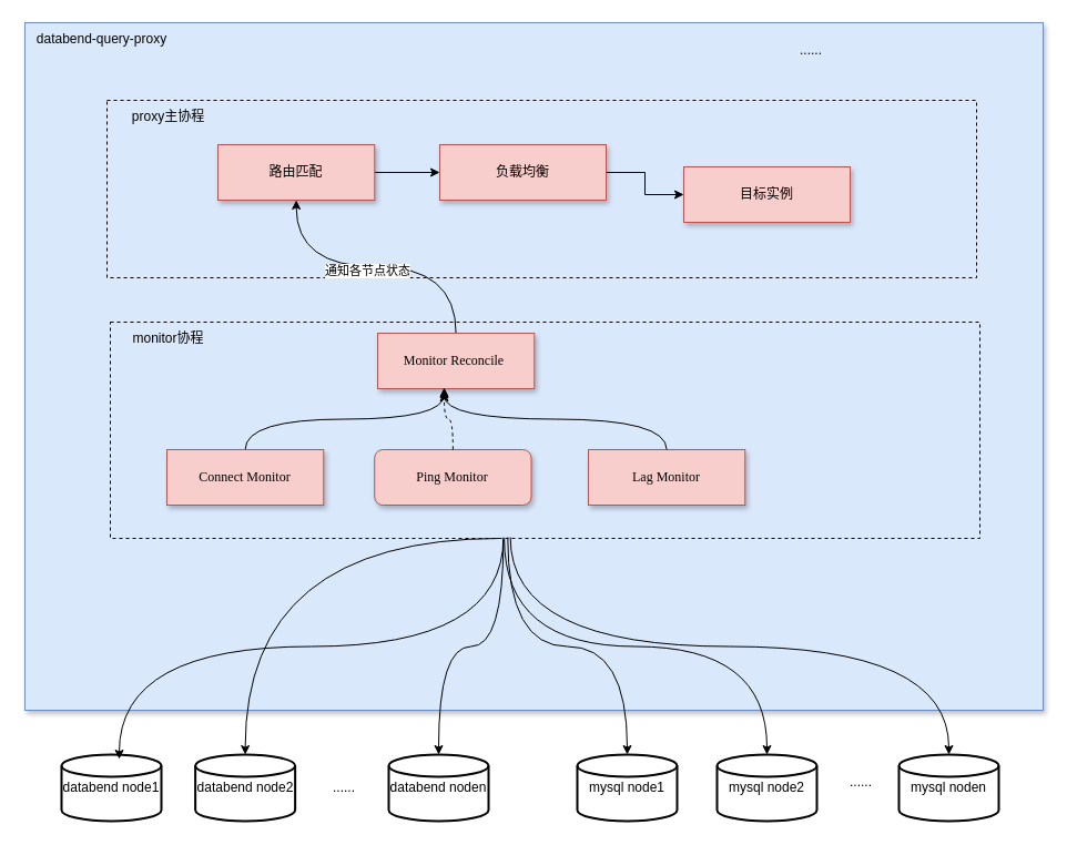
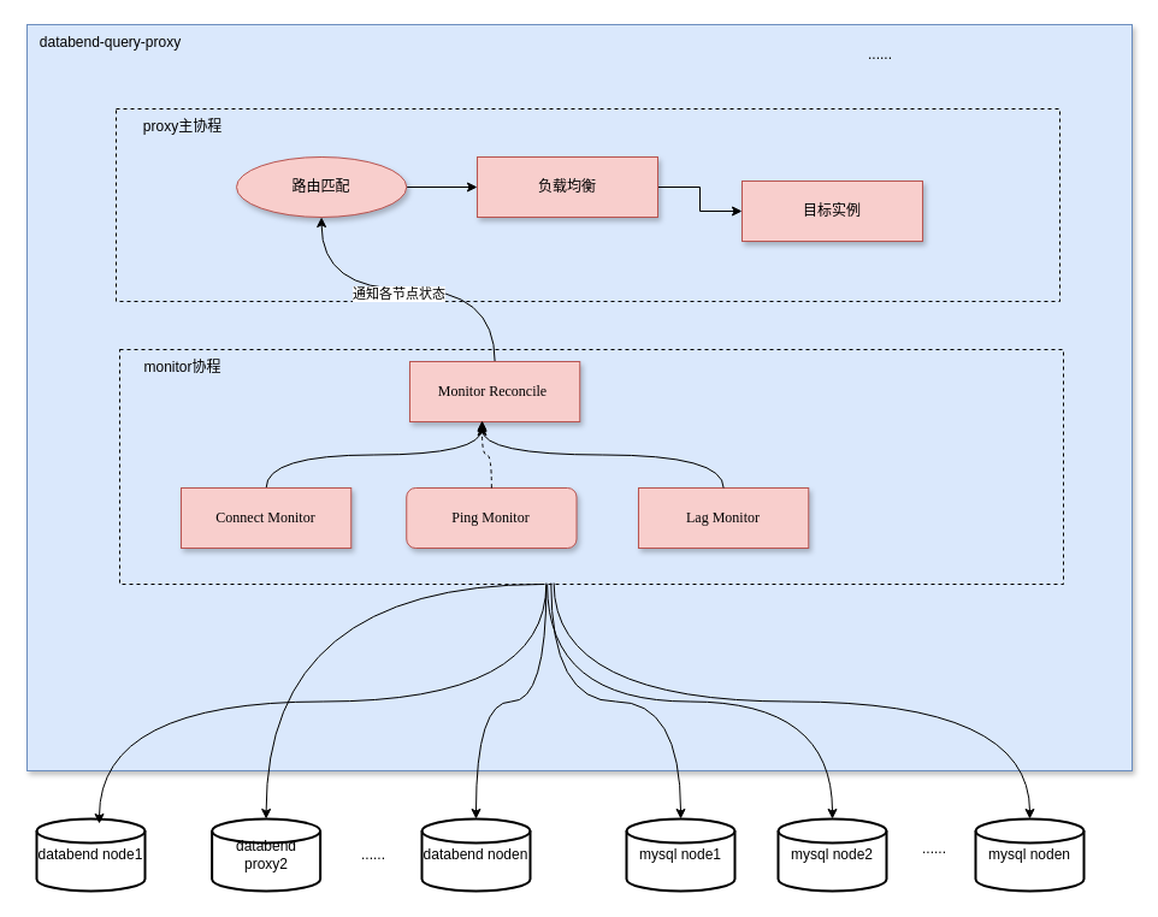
  <mxCell id="0" />
  <mxCell id="1" parent="0" />
  <mxCell id="2" value="" style="rounded=0;whiteSpace=wrap;html=1;fillColor=#dae8fc;strokeColor=#6c8ebf;shadow=1;fontFamily=Tahoma;" parent="1" vertex="1"><mxGeometry x="22" y="20" width="918" height="620" as="geometry" /></mxCell>
  <mxCell id="3" value="databend-query-proxy" style="text;strokeColor=none;align=center;fillColor=none;html=1;verticalAlign=middle;whiteSpace=wrap;rounded=0;" parent="1" vertex="1"><mxGeometry x="20" y="20" width="143" height="30" as="geometry" /></mxCell>
- <mxCell id="4" value="databend node1" style="strokeWidth=2;html=1;shape=mxgraph.flowchart.database;whiteSpace=wrap;" parent="1" vertex="1"><mxGeometry x="55" y="680" width="90" height="60" as="geometry" /></mxCell>
+ <mxCell id="4" value="databend node1" style="strokeWidth=2;html=1;shape=mxgraph.flowchart.database;whiteSpace=wrap;" parent="1" vertex="1"><mxGeometry x="30" y="680" width="90" height="60" as="geometry" /></mxCell>
  <mxCell id="5" value="mysql node1" style="strokeWidth=2;html=1;shape=mxgraph.flowchart.database;whiteSpace=wrap;" parent="1" vertex="1"><mxGeometry x="520" y="680" width="90" height="60" as="geometry" /></mxCell>
  <mxCell id="6" value="......" style="text;strokeColor=none;align=center;fillColor=none;html=1;verticalAlign=middle;whiteSpace=wrap;rounded=0;" parent="1" vertex="1"><mxGeometry x="696" y="30" width="70" height="30" as="geometry" /></mxCell>
  <mxCell id="7" value="" style="rounded=0;whiteSpace=wrap;html=1;fillColor=none;dashed=1;" parent="1" vertex="1"><mxGeometry x="96" y="90" width="784" height="160" as="geometry" /></mxCell>
  <mxCell id="8" style="edgeStyle=orthogonalEdgeStyle;rounded=0;orthogonalLoop=1;jettySize=auto;html=1;exitX=1;exitY=0.5;exitDx=0;exitDy=0;entryX=0;entryY=0.5;entryDx=0;entryDy=0;" parent="1" source="9" target="11" edge="1"><mxGeometry relative="1" as="geometry" /></mxCell>
- <mxCell id="9" value="路由匹配" style="rounded=0;whiteSpace=wrap;html=1;fillColor=#f8cecc;strokeColor=#b85450;shadow=1;fontFamily=Tahoma;" parent="1" vertex="1"><mxGeometry x="196" y="130" width="141.25" height="50" as="geometry" /></mxCell>
+ <mxCell id="9" value="路由匹配" style="ellipse;whiteSpace=wrap;html=1;fillColor=#f8cecc;strokeColor=#b85450;shadow=1;fontFamily=Tahoma;" parent="1" vertex="1"><mxGeometry x="196" y="130" width="141.25" height="50" as="geometry" /></mxCell>
  <mxCell id="10" style="edgeStyle=orthogonalEdgeStyle;rounded=0;orthogonalLoop=1;jettySize=auto;html=1;exitX=1;exitY=0.5;exitDx=0;exitDy=0;" parent="1" source="11" target="14" edge="1"><mxGeometry relative="1" as="geometry" /></mxCell>
  <mxCell id="11" value="负载均衡" style="rounded=0;whiteSpace=wrap;html=1;fillColor=#f8cecc;strokeColor=#b85450;shadow=1;fontFamily=Tahoma;" parent="1" vertex="1"><mxGeometry x="396" y="130" width="150" height="50" as="geometry" /></mxCell>
  <mxCell id="12" value="" style="rounded=0;whiteSpace=wrap;html=1;fillColor=none;dashed=1;" parent="1" vertex="1"><mxGeometry x="99" y="290" width="784" height="195" as="geometry" /></mxCell>
  <mxCell id="13" value="proxy主协程" style="text;strokeColor=none;align=center;fillColor=none;html=1;verticalAlign=middle;whiteSpace=wrap;rounded=0;" parent="1" vertex="1"><mxGeometry x="80" y="90" width="143" height="30" as="geometry" /></mxCell>
  <mxCell id="14" value="目标实例" style="rounded=0;whiteSpace=wrap;html=1;fillColor=#f8cecc;strokeColor=#b85450;shadow=1;fontFamily=Tahoma;" parent="1" vertex="1"><mxGeometry x="616" y="150" width="150" height="50" as="geometry" /></mxCell>
  <mxCell id="15" style="edgeStyle=orthogonalEdgeStyle;rounded=0;orthogonalLoop=1;jettySize=auto;html=1;exitX=0.5;exitY=0;exitDx=0;exitDy=0;entryX=0.5;entryY=1;entryDx=0;entryDy=0;curved=1;" parent="1" source="17" target="9" edge="1"><mxGeometry relative="1" as="geometry" /></mxCell>
  <mxCell id="16" value="通知各节点状态" style="edgeLabel;html=1;align=center;verticalAlign=middle;resizable=0;points=[];" parent="15" vertex="1" connectable="0"><mxGeometry x="0.058" y="3" relative="1" as="geometry"><mxPoint as="offset" /></mxGeometry></mxCell>
  <mxCell id="17" value="Monitor Reconcile&amp;nbsp;" style="rounded=0;whiteSpace=wrap;html=1;fillColor=#f8cecc;strokeColor=#b85450;shadow=1;fontFamily=Tahoma;" parent="1" vertex="1"><mxGeometry x="340" y="300" width="141.25" height="50" as="geometry" /></mxCell>
  <mxCell id="18" style="edgeStyle=orthogonalEdgeStyle;rounded=0;orthogonalLoop=1;jettySize=auto;html=1;exitX=0.5;exitY=0;exitDx=0;exitDy=0;entryX=0.425;entryY=0.98;entryDx=0;entryDy=0;entryPerimeter=0;curved=1;" parent="1" source="19" target="17" edge="1"><mxGeometry relative="1" as="geometry" /></mxCell>
  <mxCell id="19" value="Connect Monitor" style="rounded=0;whiteSpace=wrap;html=1;fillColor=#f8cecc;strokeColor=#b85450;shadow=1;fontFamily=Tahoma;" parent="1" vertex="1"><mxGeometry x="150" y="405" width="141.25" height="50" as="geometry" /></mxCell>
  <mxCell id="20" value="Ping Monitor" style="whiteSpace=wrap;html=1;fillColor=#f8cecc;strokeColor=#b85450;shadow=1;fontFamily=Tahoma;rounded=1;" parent="1" vertex="1"><mxGeometry x="337.25" y="405" width="141.25" height="50" as="geometry" /></mxCell>
  <mxCell id="21" value="monitor协程" style="text;strokeColor=none;align=center;fillColor=none;html=1;verticalAlign=middle;whiteSpace=wrap;rounded=0;" parent="1" vertex="1"><mxGeometry x="80" y="290" width="143" height="30" as="geometry" /></mxCell>
  <mxCell id="22" value="Lag Monitor" style="rounded=0;whiteSpace=wrap;html=1;fillColor=#f8cecc;strokeColor=#b85450;shadow=1;fontFamily=Tahoma;" parent="1" vertex="1"><mxGeometry x="530" y="405" width="141.25" height="50" as="geometry" /></mxCell>
  <mxCell id="23" style="edgeStyle=orthogonalEdgeStyle;rounded=0;orthogonalLoop=1;jettySize=auto;html=1;exitX=0.5;exitY=0;exitDx=0;exitDy=0;entryX=0.425;entryY=1.06;entryDx=0;entryDy=0;entryPerimeter=0;curved=1;dashed=1;" parent="1" source="20" target="17" edge="1"><mxGeometry relative="1" as="geometry" /></mxCell>
  <mxCell id="24" style="edgeStyle=orthogonalEdgeStyle;rounded=0;orthogonalLoop=1;jettySize=auto;html=1;exitX=0.5;exitY=0;exitDx=0;exitDy=0;entryX=0.425;entryY=1;entryDx=0;entryDy=0;entryPerimeter=0;curved=1;" parent="1" source="22" target="17" edge="1"><mxGeometry relative="1" as="geometry" /></mxCell>
- <mxCell id="25" value="databend node2" style="strokeWidth=2;html=1;shape=mxgraph.flowchart.database;whiteSpace=wrap;" parent="1" vertex="1"><mxGeometry x="175.63" y="680" width="90" height="60" as="geometry" /></mxCell>
+ <mxCell id="25" value="databend proxy2" style="strokeWidth=2;html=1;shape=mxgraph.flowchart.database;whiteSpace=wrap;" parent="1" vertex="1"><mxGeometry x="175.63" y="680" width="90" height="60" as="geometry" /></mxCell>
  <mxCell id="26" value="databend noden" style="strokeWidth=2;html=1;shape=mxgraph.flowchart.database;whiteSpace=wrap;" parent="1" vertex="1"><mxGeometry x="350" y="680" width="90" height="60" as="geometry" /></mxCell>
  <mxCell id="27" value="......" style="text;strokeColor=none;align=center;fillColor=none;html=1;verticalAlign=middle;whiteSpace=wrap;rounded=0;" parent="1" vertex="1"><mxGeometry x="270" y="695" width="80" height="30" as="geometry" /></mxCell>
  <mxCell id="28" value="mysql node2" style="strokeWidth=2;html=1;shape=mxgraph.flowchart.database;whiteSpace=wrap;" parent="1" vertex="1"><mxGeometry x="646" y="680" width="90" height="60" as="geometry" /></mxCell>
  <mxCell id="29" value="mysql noden" style="strokeWidth=2;html=1;shape=mxgraph.flowchart.database;whiteSpace=wrap;" parent="1" vertex="1"><mxGeometry x="810" y="680" width="90" height="60" as="geometry" /></mxCell>
  <mxCell id="30" value="......" style="text;strokeColor=none;align=center;fillColor=none;html=1;verticalAlign=middle;whiteSpace=wrap;rounded=0;" parent="1" vertex="1"><mxGeometry x="736" y="690" width="80" height="30" as="geometry" /></mxCell>
  <mxCell id="31" style="edgeStyle=orthogonalEdgeStyle;rounded=0;orthogonalLoop=1;jettySize=auto;html=1;exitX=0.452;exitY=0.995;exitDx=0;exitDy=0;entryX=0.578;entryY=0.067;entryDx=0;entryDy=0;entryPerimeter=0;curved=1;exitPerimeter=0;" parent="1" source="12" target="4" edge="1"><mxGeometry relative="1" as="geometry" /></mxCell>
  <mxCell id="32" style="edgeStyle=orthogonalEdgeStyle;rounded=0;orthogonalLoop=1;jettySize=auto;html=1;entryX=0.5;entryY=0;entryDx=0;entryDy=0;entryPerimeter=0;curved=1;" parent="1" target="25" edge="1"><mxGeometry relative="1" as="geometry"><mxPoint x="450" y="485" as="sourcePoint" /></mxGeometry></mxCell>
  <mxCell id="33" style="edgeStyle=orthogonalEdgeStyle;rounded=0;orthogonalLoop=1;jettySize=auto;html=1;exitX=0.452;exitY=1.005;exitDx=0;exitDy=0;entryX=0.5;entryY=0;entryDx=0;entryDy=0;entryPerimeter=0;curved=1;exitPerimeter=0;" parent="1" source="12" target="26" edge="1"><mxGeometry relative="1" as="geometry" /></mxCell>
  <mxCell id="34" style="edgeStyle=orthogonalEdgeStyle;rounded=0;orthogonalLoop=1;jettySize=auto;html=1;exitX=0.457;exitY=0.995;exitDx=0;exitDy=0;entryX=0.5;entryY=0;entryDx=0;entryDy=0;entryPerimeter=0;curved=1;exitPerimeter=0;" parent="1" source="12" target="5" edge="1"><mxGeometry relative="1" as="geometry" /></mxCell>
  <mxCell id="35" style="edgeStyle=orthogonalEdgeStyle;rounded=0;orthogonalLoop=1;jettySize=auto;html=1;exitX=0.453;exitY=1;exitDx=0;exitDy=0;entryX=0.5;entryY=0;entryDx=0;entryDy=0;entryPerimeter=0;curved=1;exitPerimeter=0;" parent="1" source="12" target="28" edge="1"><mxGeometry relative="1" as="geometry" /></mxCell>
  <mxCell id="36" style="edgeStyle=orthogonalEdgeStyle;rounded=0;orthogonalLoop=1;jettySize=auto;html=1;entryX=0.5;entryY=0;entryDx=0;entryDy=0;entryPerimeter=0;curved=1;exitX=0.46;exitY=0.995;exitDx=0;exitDy=0;exitPerimeter=0;" parent="1" source="12" target="29" edge="1"><mxGeometry relative="1" as="geometry"><mxPoint x="491" y="485" as="sourcePoint" /></mxGeometry></mxCell>
